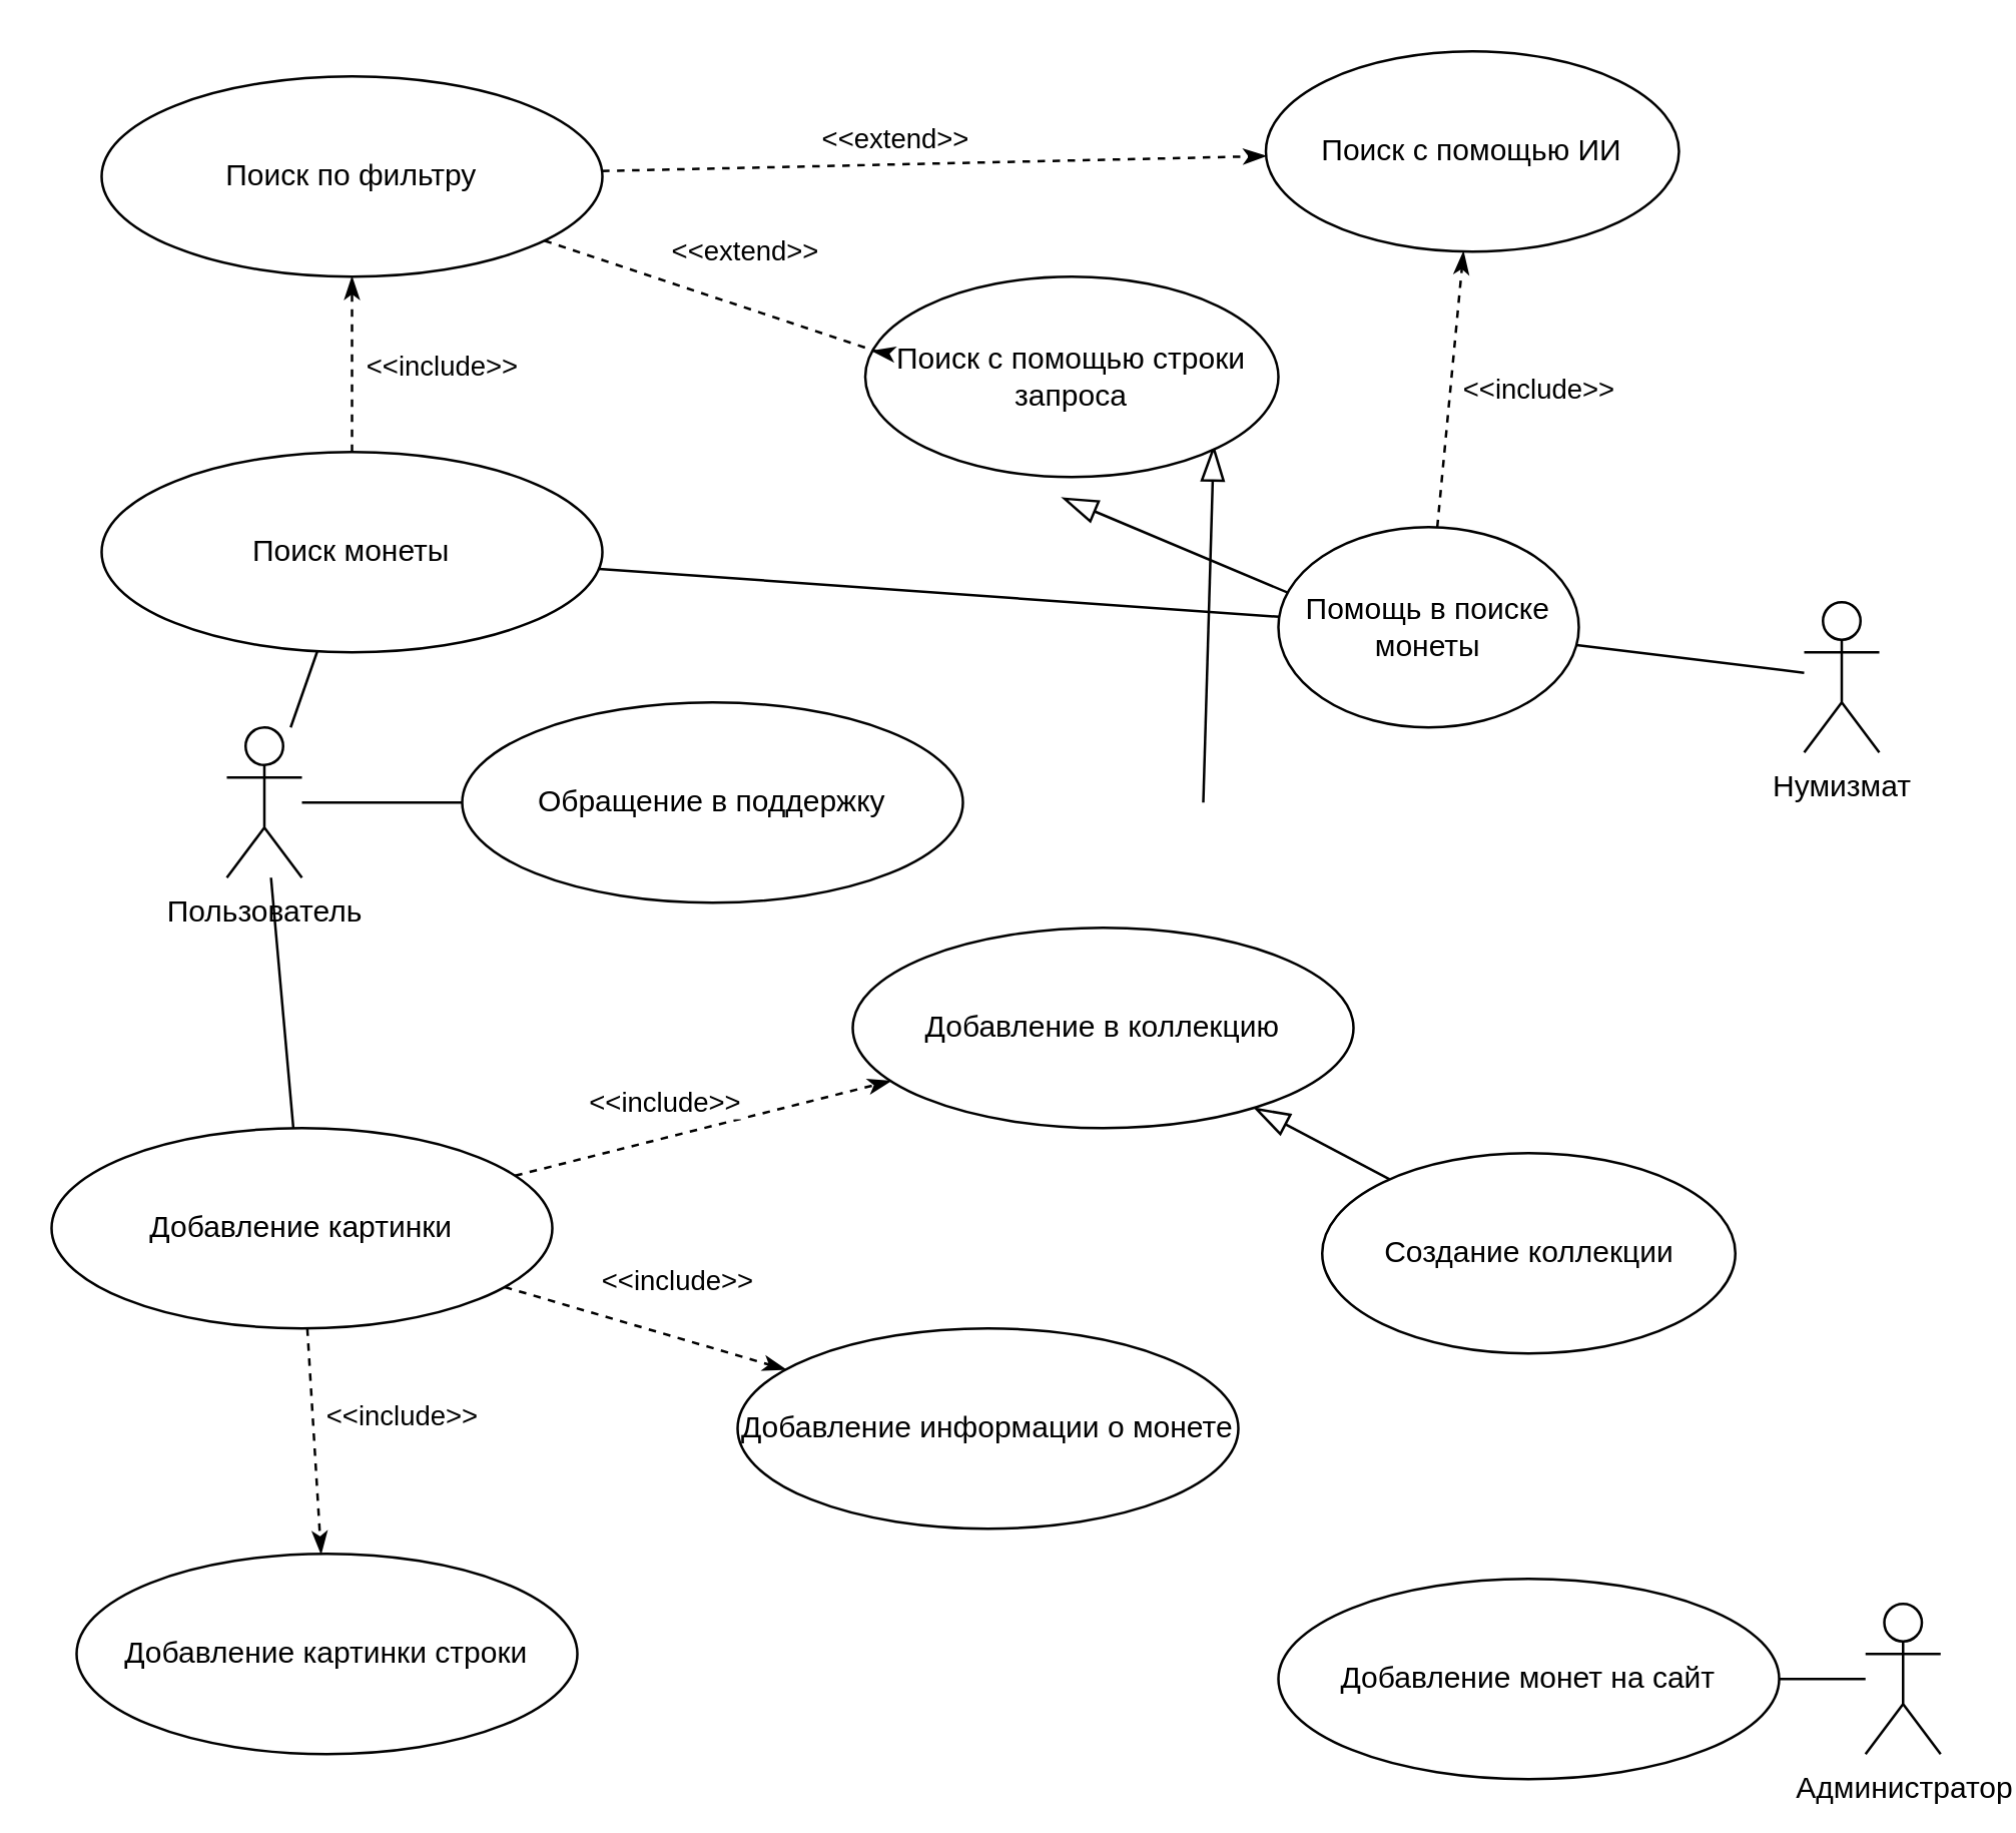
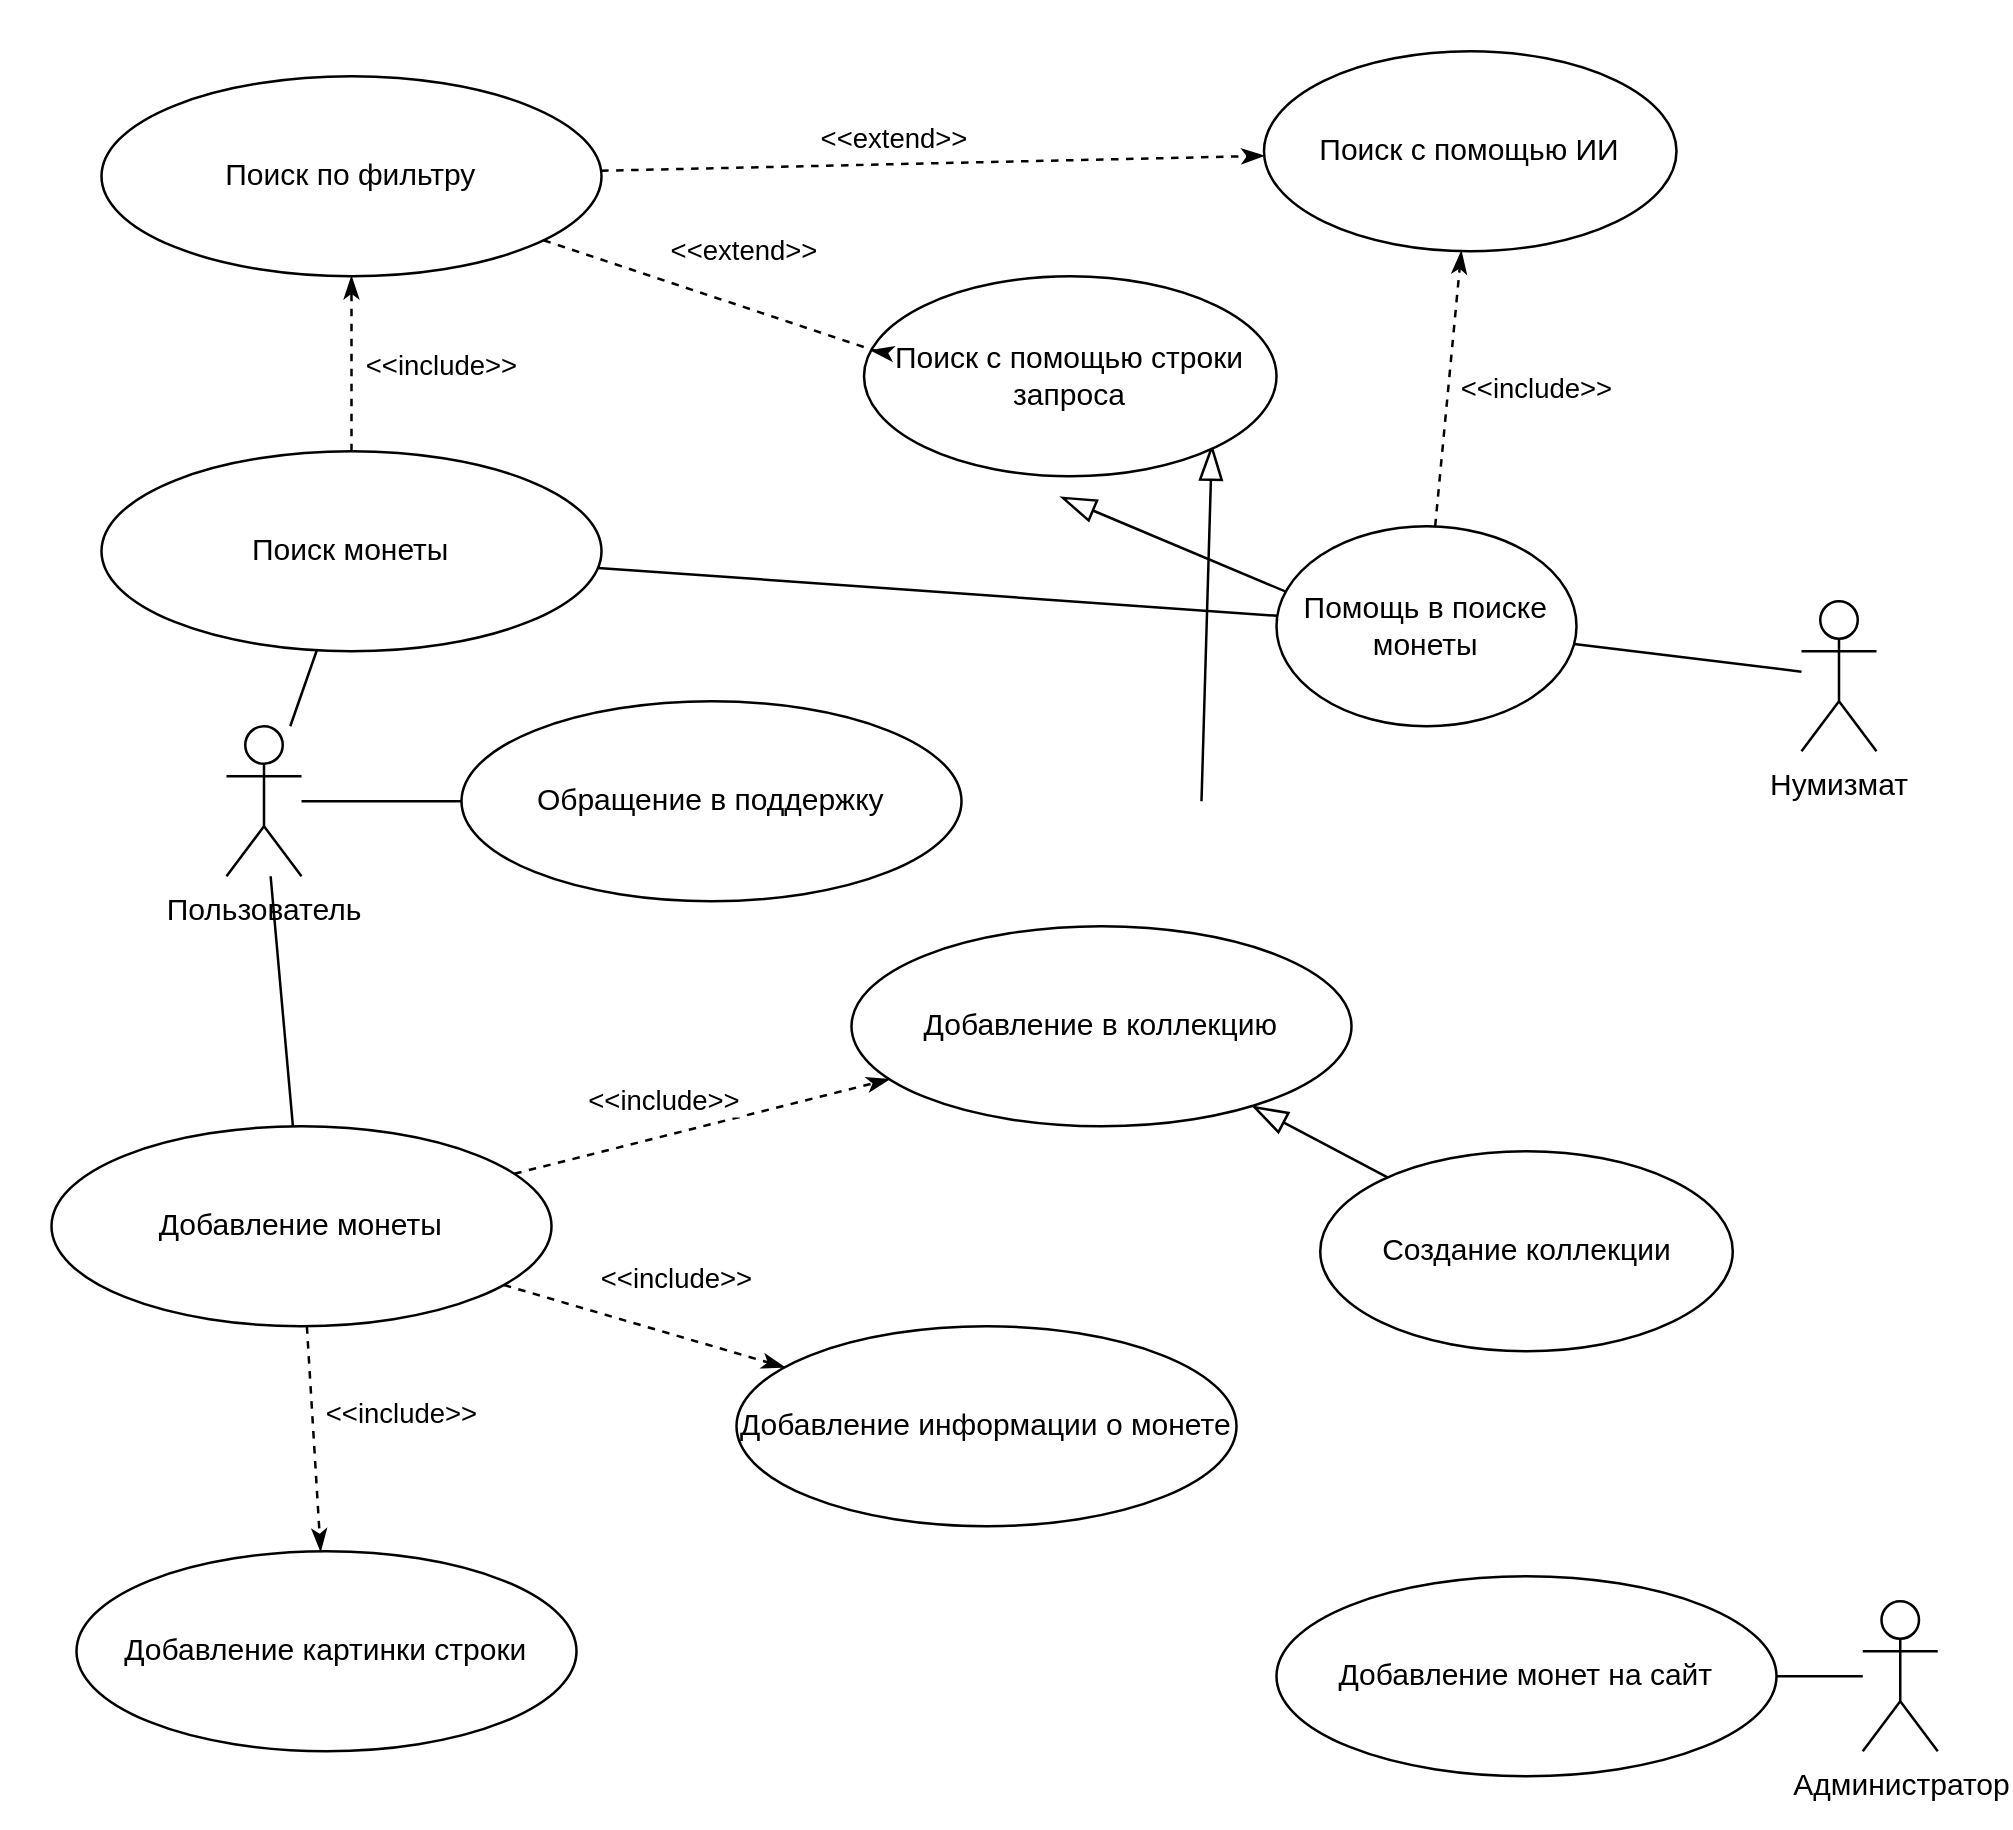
  <mxCell id="0" />
  <mxCell id="1" parent="0" />
  <mxCell id="2" value="Обращение в поддержку" style="ellipse;whiteSpace=wrap;html=1;" parent="1" vertex="1"><mxGeometry x="184" y="280" width="200" height="80" as="geometry" /></mxCell>
  <mxCell id="3" value="Пользователь" style="shape=umlActor;verticalLabelPosition=bottom;verticalAlign=top;html=1;outlineConnect=0;" parent="1" vertex="1"><mxGeometry x="90" y="290" width="30" height="60" as="geometry" /></mxCell>
  <mxCell id="4" value="Администратор" style="shape=umlActor;verticalLabelPosition=bottom;verticalAlign=top;html=1;outlineConnect=0;" parent="1" vertex="1"><mxGeometry x="744.5" y="640" width="30" height="60" as="geometry" /></mxCell>
  <mxCell id="5" value="" style="endArrow=none;html=1;rounded=0;" parent="1" source="3" target="2" edge="1"><mxGeometry width="50" height="50" relative="1" as="geometry"><mxPoint x="490" y="520" as="sourcePoint" /><mxPoint x="540" y="470" as="targetPoint" /></mxGeometry></mxCell>
  <mxCell id="6" value="Добавление монет на сайт" style="ellipse;whiteSpace=wrap;html=1;" parent="1" vertex="1"><mxGeometry x="510" y="630" width="200" height="80" as="geometry" /></mxCell>
  <mxCell id="7" value="" style="endArrow=none;html=1;rounded=0;" parent="1" source="4" target="6" edge="1"><mxGeometry width="50" height="50" relative="1" as="geometry"><mxPoint x="164.5" y="398" as="sourcePoint" /><mxPoint x="316.5" y="479" as="targetPoint" /></mxGeometry></mxCell>
- <mxCell id="8" value="Добавление картинки" style="ellipse;whiteSpace=wrap;html=1;" parent="1" vertex="1"><mxGeometry x="20" y="450" width="200" height="80" as="geometry" /></mxCell>
+ <mxCell id="8" value="Добавление монеты" style="ellipse;whiteSpace=wrap;html=1;" parent="1" vertex="1"><mxGeometry x="20" y="450" width="200" height="80" as="geometry" /></mxCell>
  <mxCell id="9" value="" style="endArrow=none;html=1;rounded=0;" parent="1" source="8" target="3" edge="1"><mxGeometry width="50" height="50" relative="1" as="geometry"><mxPoint x="400" y="440" as="sourcePoint" /><mxPoint x="450" y="390" as="targetPoint" /></mxGeometry></mxCell>
  <mxCell id="10" value="Поиск монеты" style="ellipse;whiteSpace=wrap;html=1;" parent="1" vertex="1"><mxGeometry x="40" y="180" width="200" height="80" as="geometry" /></mxCell>
  <mxCell id="11" value="" style="endArrow=none;html=1;rounded=0;" parent="1" source="3" target="10" edge="1"><mxGeometry width="50" height="50" relative="1" as="geometry"><mxPoint x="410" y="480" as="sourcePoint" /><mxPoint x="460" y="430" as="targetPoint" /></mxGeometry></mxCell>
  <mxCell id="12" value="Поиск по фильтру" style="ellipse;whiteSpace=wrap;html=1;" parent="1" vertex="1"><mxGeometry x="40" y="30" width="200" height="80" as="geometry" /></mxCell>
  <mxCell id="13" value="" style="endArrow=classicThin;dashed=1;html=1;rounded=0;startArrow=none;startFill=0;endFill=1;" parent="1" source="10" target="12" edge="1"><mxGeometry width="50" height="50" relative="1" as="geometry"><mxPoint x="390" y="410" as="sourcePoint" /><mxPoint x="440" y="360" as="targetPoint" /></mxGeometry></mxCell>
  <mxCell id="14" value="&amp;lt;&amp;lt;include&amp;gt;&amp;gt;" style="edgeLabel;html=1;align=center;verticalAlign=middle;resizable=0;points=[];" parent="13" vertex="1" connectable="0"><mxGeometry x="0.01" y="-2" relative="1" as="geometry"><mxPoint x="33" as="offset" /></mxGeometry></mxCell>
  <mxCell id="15" value="" style="endArrow=blockThin;html=1;rounded=0;endFill=0;endSize=12;" parent="1" edge="1"><mxGeometry width="50" height="50" relative="1" as="geometry"><mxPoint x="480" y="320" as="sourcePoint" /><mxPoint x="484.172" y="177.293" as="targetPoint" /></mxGeometry></mxCell>
  <mxCell id="16" value="" style="endArrow=blockThin;html=1;rounded=0;endFill=0;endSize=12;" parent="1" edge="1"><mxGeometry width="50" height="50" relative="1" as="geometry"><mxPoint x="549" y="251" as="sourcePoint" /><mxPoint x="423.531" y="198.216" as="targetPoint" /></mxGeometry></mxCell>
  <mxCell id="17" value="Добавление в коллекцию" style="ellipse;whiteSpace=wrap;html=1;" parent="1" vertex="1"><mxGeometry x="340" y="370" width="200" height="80" as="geometry" /></mxCell>
  <mxCell id="18" value="Добавление картинки строки" style="ellipse;whiteSpace=wrap;html=1;" parent="1" vertex="1"><mxGeometry x="30" y="620" width="200" height="80" as="geometry" /></mxCell>
  <mxCell id="19" value="" style="endArrow=classicThin;dashed=1;html=1;rounded=0;startArrow=none;startFill=0;endFill=1;" edge="1" parent="1" source="8" target="17"><mxGeometry width="50" height="50" relative="1" as="geometry"><mxPoint x="260" y="340" as="sourcePoint" /><mxPoint x="348" y="113" as="targetPoint" /></mxGeometry></mxCell>
  <mxCell id="20" value="&amp;lt;&amp;lt;include&amp;gt;&amp;gt;" style="edgeLabel;html=1;align=center;verticalAlign=middle;resizable=0;points=[];" vertex="1" connectable="0" parent="19"><mxGeometry x="0.01" y="-2" relative="1" as="geometry"><mxPoint x="-17" y="-12" as="offset" /></mxGeometry></mxCell>
  <mxCell id="21" value="" style="endArrow=classicThin;dashed=1;html=1;rounded=0;startArrow=none;startFill=0;endFill=1;" edge="1" parent="1" source="8" target="18"><mxGeometry width="50" height="50" relative="1" as="geometry"><mxPoint x="216" y="479" as="sourcePoint" /><mxPoint x="374" y="441" as="targetPoint" /></mxGeometry></mxCell>
  <mxCell id="22" value="&amp;lt;&amp;lt;include&amp;gt;&amp;gt;" style="edgeLabel;html=1;align=center;verticalAlign=middle;resizable=0;points=[];" vertex="1" connectable="0" parent="21"><mxGeometry x="0.01" y="-2" relative="1" as="geometry"><mxPoint x="37" y="-12" as="offset" /></mxGeometry></mxCell>
  <mxCell id="23" value="Создание коллекции" style="ellipse;whiteSpace=wrap;html=1;" vertex="1" parent="1"><mxGeometry x="527.5" y="460" width="165" height="80" as="geometry" /></mxCell>
  <mxCell id="24" value="" style="endArrow=blockThin;html=1;rounded=0;endFill=0;endSize=12;" edge="1" parent="1" source="23" target="17"><mxGeometry width="50" height="50" relative="1" as="geometry"><mxPoint x="612" y="666" as="sourcePoint" /><mxPoint x="578" y="450" as="targetPoint" /></mxGeometry></mxCell>
  <mxCell id="25" value="Добавление информации о монете" style="ellipse;whiteSpace=wrap;html=1;" vertex="1" parent="1"><mxGeometry x="294" y="530" width="200" height="80" as="geometry" /></mxCell>
  <mxCell id="26" value="" style="endArrow=classicThin;dashed=1;html=1;rounded=0;startArrow=none;startFill=0;endFill=1;" edge="1" parent="1" source="8" target="25"><mxGeometry width="50" height="50" relative="1" as="geometry"><mxPoint x="215" y="479" as="sourcePoint" /><mxPoint x="365" y="441" as="targetPoint" /></mxGeometry></mxCell>
  <mxCell id="27" value="&amp;lt;&amp;lt;include&amp;gt;&amp;gt;" style="edgeLabel;html=1;align=center;verticalAlign=middle;resizable=0;points=[];" vertex="1" connectable="0" parent="26"><mxGeometry x="0.01" y="-2" relative="1" as="geometry"><mxPoint x="13" y="-22" as="offset" /></mxGeometry></mxCell>
  <mxCell id="28" value="Нумизмат" style="shape=umlActor;verticalLabelPosition=bottom;verticalAlign=top;html=1;outlineConnect=0;" vertex="1" parent="1"><mxGeometry x="720" y="240" width="30" height="60" as="geometry" /></mxCell>
  <mxCell id="29" value="Поиск с помощью ИИ" style="ellipse;whiteSpace=wrap;html=1;" vertex="1" parent="1"><mxGeometry x="505" y="20" width="165" height="80" as="geometry" /></mxCell>
  <mxCell id="30" value="" style="endArrow=classicThin;dashed=1;html=1;rounded=0;startArrow=none;startFill=0;endFill=1;" edge="1" parent="1" source="12" target="29"><mxGeometry width="50" height="50" relative="1" as="geometry"><mxPoint x="390" y="138" as="sourcePoint" /><mxPoint x="540" y="100" as="targetPoint" /></mxGeometry></mxCell>
  <mxCell id="31" value="&amp;lt;&amp;lt;extend&amp;gt;&amp;gt;" style="edgeLabel;html=1;align=center;verticalAlign=middle;resizable=0;points=[];" vertex="1" connectable="0" parent="30"><mxGeometry x="0.01" y="-2" relative="1" as="geometry"><mxPoint x="-17" y="-12" as="offset" /></mxGeometry></mxCell>
  <mxCell id="32" value="Поиск с помощью строки запроса" style="ellipse;whiteSpace=wrap;html=1;" vertex="1" parent="1"><mxGeometry x="345" y="110" width="165" height="80" as="geometry" /></mxCell>
  <mxCell id="33" value="" style="endArrow=classicThin;dashed=1;html=1;rounded=0;startArrow=none;startFill=0;endFill=1;" edge="1" parent="1" target="32" source="12"><mxGeometry width="50" height="50" relative="1" as="geometry"><mxPoint x="220" y="140" as="sourcePoint" /><mxPoint x="520" y="170" as="targetPoint" /><Array as="points"><mxPoint x="350" y="140" /></Array></mxGeometry></mxCell>
  <mxCell id="34" value="&amp;lt;&amp;lt;extend&amp;gt;&amp;gt;" style="edgeLabel;html=1;align=center;verticalAlign=middle;resizable=0;points=[];" vertex="1" connectable="0" parent="33"><mxGeometry x="0.01" y="-2" relative="1" as="geometry"><mxPoint x="12" y="-21" as="offset" /></mxGeometry></mxCell>
  <mxCell id="35" value="" style="endArrow=none;html=1;rounded=0;" edge="1" parent="1" source="36" target="28"><mxGeometry width="50" height="50" relative="1" as="geometry"><mxPoint x="470" y="300" as="sourcePoint" /><mxPoint x="520" y="250" as="targetPoint" /></mxGeometry></mxCell>
  <mxCell id="36" value="Помощь в поиске монеты" style="ellipse;whiteSpace=wrap;html=1;" vertex="1" parent="1"><mxGeometry x="510" y="210" width="120" height="80" as="geometry" /></mxCell>
  <mxCell id="37" value="" style="endArrow=none;html=1;rounded=0;" edge="1" parent="1" source="10" target="36"><mxGeometry width="50" height="50" relative="1" as="geometry"><mxPoint x="470" y="330" as="sourcePoint" /><mxPoint x="520" y="280" as="targetPoint" /></mxGeometry></mxCell>
  <mxCell id="38" value="" style="endArrow=classicThin;dashed=1;html=1;rounded=0;startArrow=none;startFill=0;endFill=1;" edge="1" parent="1" source="36" target="29"><mxGeometry width="50" height="50" relative="1" as="geometry"><mxPoint x="150" y="190" as="sourcePoint" /><mxPoint x="150" y="120" as="targetPoint" /></mxGeometry></mxCell>
  <mxCell id="39" value="&amp;lt;&amp;lt;include&amp;gt;&amp;gt;" style="edgeLabel;html=1;align=center;verticalAlign=middle;resizable=0;points=[];" vertex="1" connectable="0" parent="38"><mxGeometry x="0.01" y="-2" relative="1" as="geometry"><mxPoint x="33" as="offset" /></mxGeometry></mxCell>
